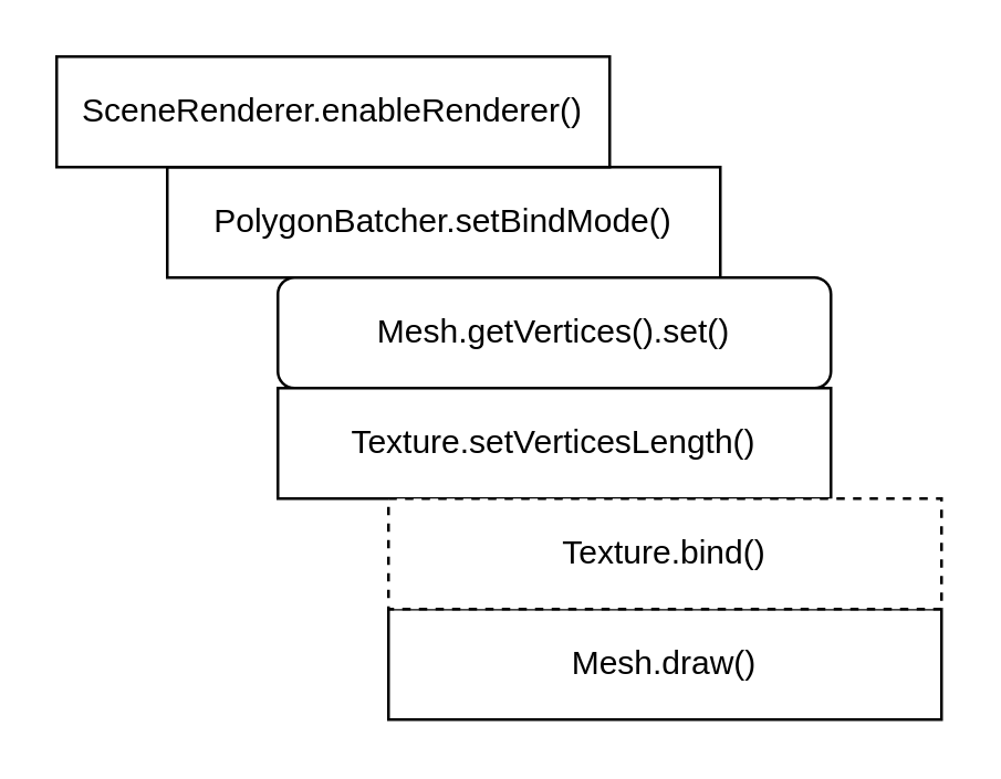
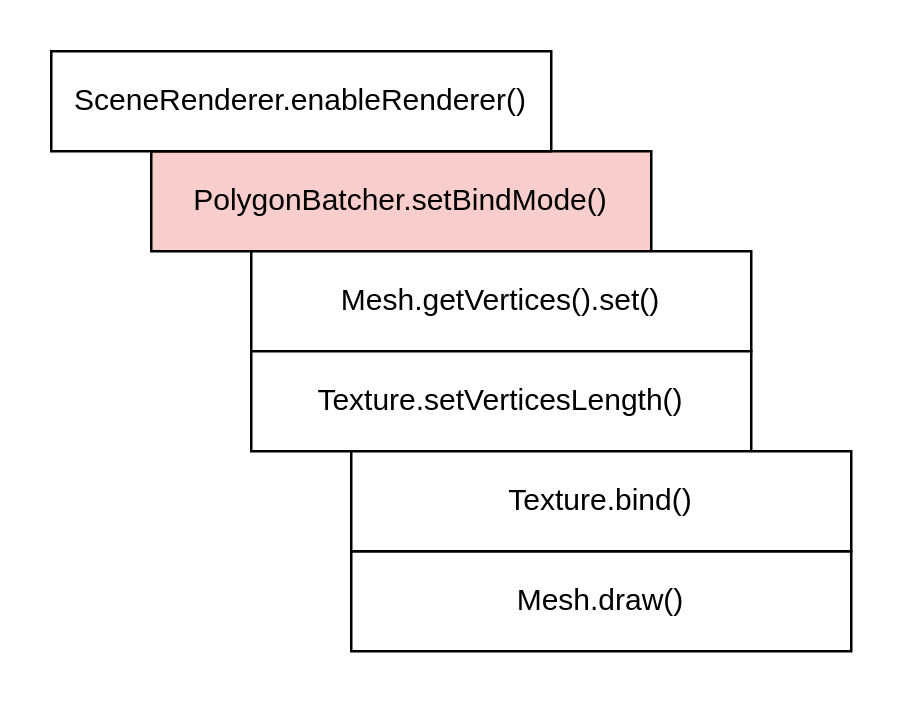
  <mxCell id="0" />
  <mxCell id="1" parent="0" />
- <mxCell id="2" value="PolygonBatcher.setBindMode()" style="rounded=0;whiteSpace=wrap;html=1;" vertex="1" parent="1"><mxGeometry x="60" y="60" width="200" height="40" as="geometry" /></mxCell>
- <mxCell id="3" value="Mesh.getVertices().set()" style="whiteSpace=wrap;html=1;rounded=1;" vertex="1" parent="1"><mxGeometry x="100" y="100" width="200" height="40" as="geometry" /></mxCell>
+ <mxCell id="2" value="PolygonBatcher.setBindMode()" style="rounded=0;whiteSpace=wrap;html=1;fillColor=#f8cecc;" vertex="1" parent="1"><mxGeometry x="60" y="60" width="200" height="40" as="geometry" /></mxCell>
+ <mxCell id="3" value="Mesh.getVertices().set()" style="rounded=0;whiteSpace=wrap;html=1;" vertex="1" parent="1"><mxGeometry x="100" y="100" width="200" height="40" as="geometry" /></mxCell>
  <mxCell id="4" value="Texture.setVerticesLength()" style="rounded=0;whiteSpace=wrap;html=1;" vertex="1" parent="1"><mxGeometry x="100" y="140" width="200" height="40" as="geometry" /></mxCell>
  <mxCell id="5" value="Mesh.draw()" style="rounded=0;whiteSpace=wrap;html=1;" vertex="1" parent="1"><mxGeometry x="140" y="220" width="200" height="40" as="geometry" /></mxCell>
- <mxCell id="6" value="Texture.bind()" style="rounded=0;whiteSpace=wrap;html=1;dashed=1;" vertex="1" parent="1"><mxGeometry x="140" y="180" width="200" height="40" as="geometry" /></mxCell>
+ <mxCell id="6" value="Texture.bind()" style="rounded=0;whiteSpace=wrap;html=1;" vertex="1" parent="1"><mxGeometry x="140" y="180" width="200" height="40" as="geometry" /></mxCell>
  <mxCell id="7" value="SceneRenderer.enableRenderer()" style="rounded=0;whiteSpace=wrap;html=1;" vertex="1" parent="1"><mxGeometry x="20" y="20" width="200" height="40" as="geometry" /></mxCell>
